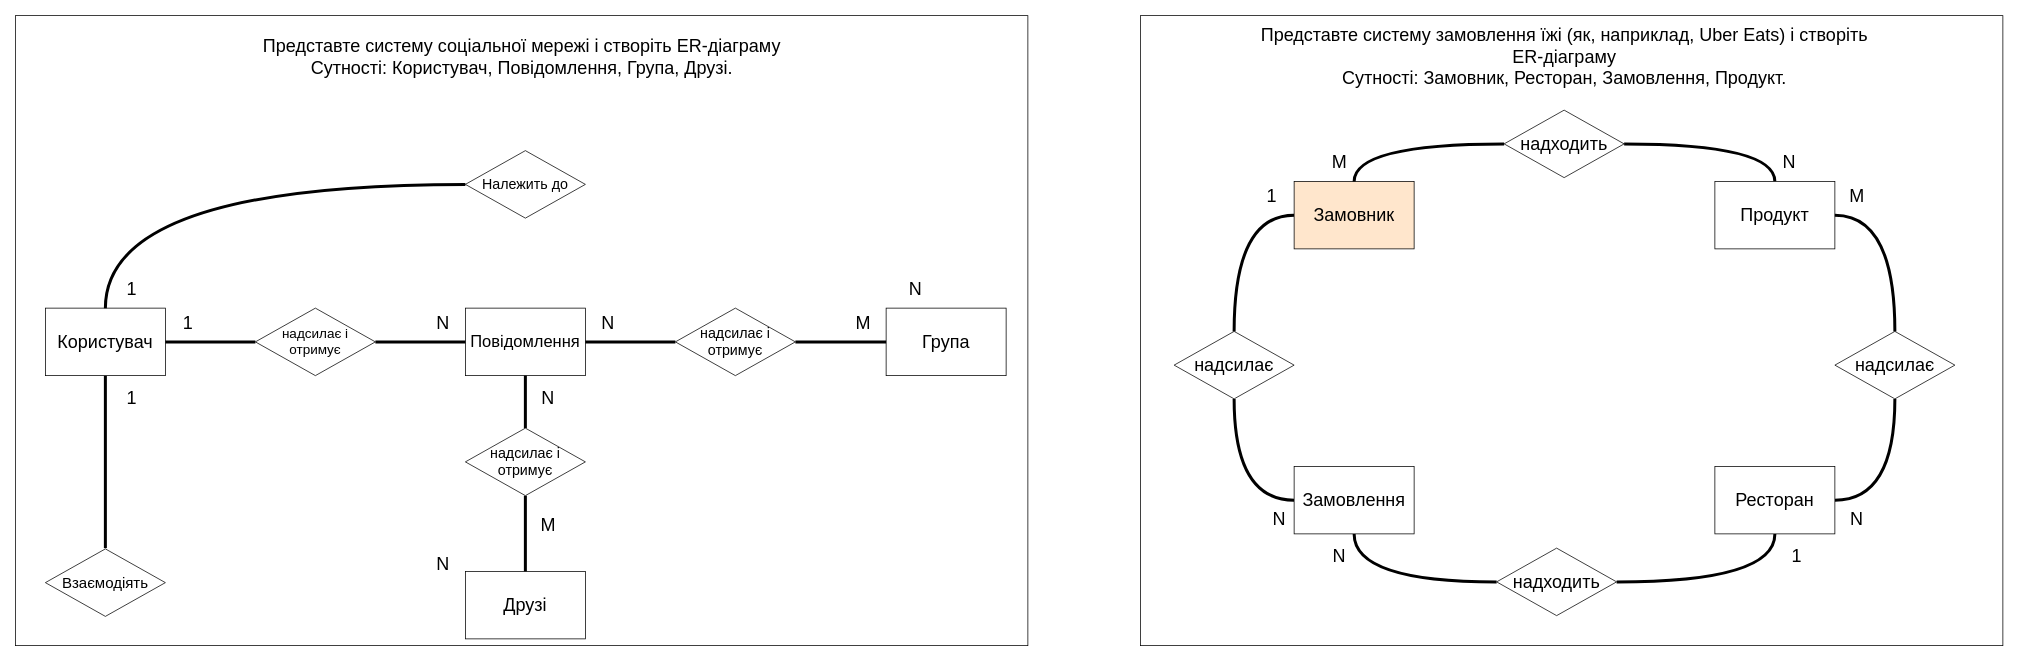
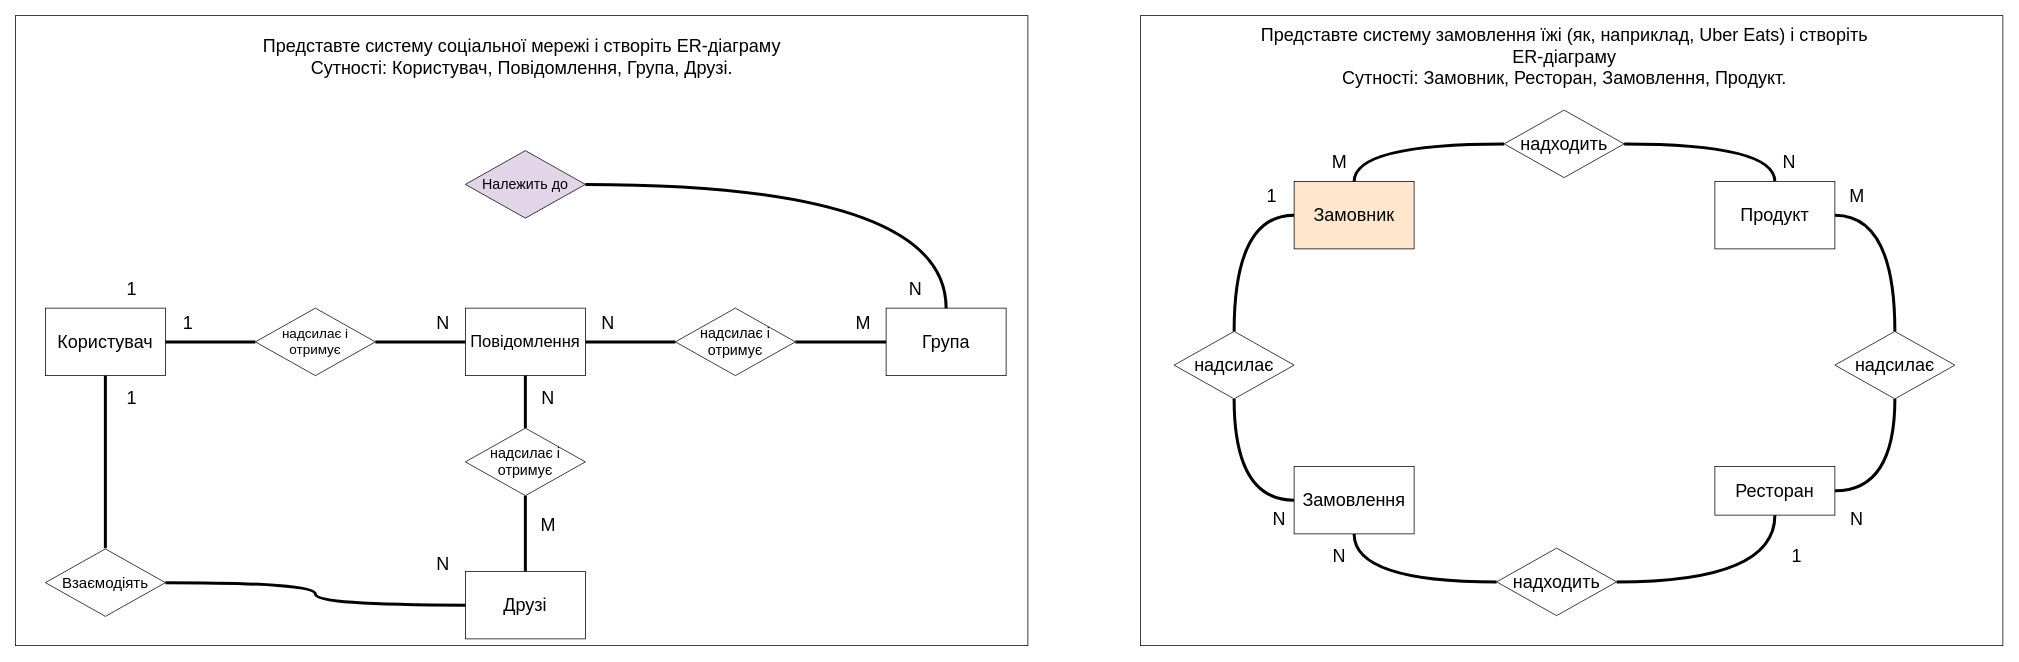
  <mxCell id="0" />
  <mxCell id="1" parent="0" />
  <mxCell id="2" value="" style="rounded=0;whiteSpace=wrap;html=1;" vertex="1" parent="1"><mxGeometry x="1520" y="20" width="1150" height="840" as="geometry" /></mxCell>
  <mxCell id="3" value="" style="rounded=0;whiteSpace=wrap;html=1;container=0;" vertex="1" parent="1"><mxGeometry x="20" y="20" width="1350" height="840" as="geometry" /></mxCell>
  <mxCell id="4" value="&lt;div style=&quot;font-size: 24px;&quot;&gt;Представте систему соціальної мережі і створіть ER-діаграму&lt;/div&gt;&lt;div style=&quot;font-size: 24px;&quot;&gt;Сутності: Користувач, Повідомлення, Група, Друзі.&lt;/div&gt;" style="text;html=1;align=center;verticalAlign=middle;resizable=0;points=[];autosize=1;strokeColor=none;fillColor=none;fontSize=24;container=0;" vertex="1" parent="1"><mxGeometry x="340" y="40" width="710" height="70" as="geometry" /></mxCell>
  <mxCell id="5" style="edgeStyle=orthogonalEdgeStyle;rounded=0;orthogonalLoop=1;jettySize=auto;html=1;endArrow=none;endFill=0;curved=1;strokeWidth=4;" edge="1" parent="1" source="6"><mxGeometry relative="1" as="geometry"><mxPoint x="140" y="730" as="targetPoint" /></mxGeometry></mxCell>
  <mxCell id="6" value="&lt;font style=&quot;font-size: 24px;&quot;&gt;Користувач&lt;/font&gt;" style="rounded=0;whiteSpace=wrap;html=1;strokeColor=default;container=0;" vertex="1" parent="1"><mxGeometry x="60" y="410" width="160" height="90" as="geometry" /></mxCell>
  <mxCell id="7" value="Повідомлення" style="rounded=0;whiteSpace=wrap;html=1;fontSize=22;strokeColor=default;container=0;" vertex="1" parent="1"><mxGeometry x="620" y="410" width="160" height="90" as="geometry" /></mxCell>
  <mxCell id="8" value="Група" style="rounded=0;whiteSpace=wrap;html=1;fontSize=24;strokeColor=default;container=0;" vertex="1" parent="1"><mxGeometry x="1181" y="410" width="160" height="90" as="geometry" /></mxCell>
  <mxCell id="9" value="Друзі" style="rounded=0;whiteSpace=wrap;html=1;fontSize=24;strokeColor=default;container=0;" vertex="1" parent="1"><mxGeometry x="620" y="761" width="160" height="90" as="geometry" /></mxCell>
  <mxCell id="10" style="edgeStyle=orthogonalEdgeStyle;rounded=0;orthogonalLoop=1;jettySize=auto;html=1;entryX=0;entryY=0.5;entryDx=0;entryDy=0;endArrow=none;endFill=0;curved=1;strokeWidth=4;" edge="1" parent="1" source="11" target="7"><mxGeometry relative="1" as="geometry" /></mxCell>
  <mxCell id="11" value="надсилає і отримує" style="rhombus;whiteSpace=wrap;html=1;fontSize=18;strokeColor=default;container=0;" vertex="1" parent="1"><mxGeometry x="340" y="410" width="160" height="90" as="geometry" /></mxCell>
  <mxCell id="12" style="edgeStyle=orthogonalEdgeStyle;rounded=0;orthogonalLoop=1;jettySize=auto;html=1;entryX=0;entryY=0.5;entryDx=0;entryDy=0;strokeWidth=4;startArrow=none;startFill=0;curved=1;endArrow=none;endFill=0;" edge="1" parent="1" source="6" target="11"><mxGeometry relative="1" as="geometry" /></mxCell>
+ <mxCell id="13" style="edgeStyle=orthogonalEdgeStyle;rounded=0;orthogonalLoop=1;jettySize=auto;html=1;entryX=0;entryY=0.5;entryDx=0;entryDy=0;endArrow=none;endFill=0;curved=1;strokeWidth=4;" edge="1" parent="1" source="14" target="9"><mxGeometry relative="1" as="geometry" /></mxCell>
  <mxCell id="14" value="Взаємодіять" style="rhombus;whiteSpace=wrap;html=1;fontSize=20;strokeColor=default;container=0;" vertex="1" parent="1"><mxGeometry x="60" y="731" width="160" height="90" as="geometry" /></mxCell>
- <mxCell id="16" value="Належить до" style="rhombus;whiteSpace=wrap;html=1;fontSize=19;strokeColor=default;container=0;" vertex="1" parent="1"><mxGeometry x="620" y="200" width="160" height="90" as="geometry" /></mxCell>
- <mxCell id="17" style="edgeStyle=orthogonalEdgeStyle;rounded=0;orthogonalLoop=1;jettySize=auto;html=1;entryX=0;entryY=0.5;entryDx=0;entryDy=0;endArrow=none;endFill=0;curved=1;strokeWidth=4;exitX=0.5;exitY=0;exitDx=0;exitDy=0;" edge="1" parent="1" source="6" target="16"><mxGeometry relative="1" as="geometry" /></mxCell>
+ <mxCell id="15" style="edgeStyle=orthogonalEdgeStyle;rounded=0;orthogonalLoop=1;jettySize=auto;html=1;endArrow=none;endFill=0;curved=1;strokeWidth=4;" edge="1" parent="1" source="16" target="8"><mxGeometry relative="1" as="geometry" /></mxCell>
+ <mxCell id="16" value="Належить до" style="rhombus;whiteSpace=wrap;html=1;fontSize=19;strokeColor=default;container=0;fillColor=#e1d5e7;" vertex="1" parent="1"><mxGeometry x="620" y="200" width="160" height="90" as="geometry" /></mxCell>
  <mxCell id="18" style="edgeStyle=orthogonalEdgeStyle;rounded=0;orthogonalLoop=1;jettySize=auto;html=1;entryX=0.5;entryY=0;entryDx=0;entryDy=0;endArrow=none;endFill=0;curved=1;strokeWidth=4;" edge="1" parent="1" source="19" target="9"><mxGeometry relative="1" as="geometry" /></mxCell>
  <mxCell id="19" value="надсилає і отримує" style="rhombus;whiteSpace=wrap;html=1;fontSize=19;strokeColor=default;container=0;" vertex="1" parent="1"><mxGeometry x="620" y="570" width="160" height="90" as="geometry" /></mxCell>
  <mxCell id="20" style="edgeStyle=orthogonalEdgeStyle;rounded=0;orthogonalLoop=1;jettySize=auto;html=1;entryX=0.5;entryY=0;entryDx=0;entryDy=0;endArrow=none;endFill=0;curved=1;strokeWidth=4;" edge="1" parent="1" source="7" target="19"><mxGeometry relative="1" as="geometry" /></mxCell>
  <mxCell id="21" style="edgeStyle=orthogonalEdgeStyle;rounded=0;orthogonalLoop=1;jettySize=auto;html=1;entryX=0;entryY=0.5;entryDx=0;entryDy=0;endArrow=none;endFill=0;curved=1;strokeWidth=4;" edge="1" parent="1" source="22" target="8"><mxGeometry relative="1" as="geometry" /></mxCell>
  <mxCell id="22" value="надсилає і отримує" style="rhombus;whiteSpace=wrap;html=1;fontSize=19;strokeColor=default;container=0;" vertex="1" parent="1"><mxGeometry x="900" y="410" width="160" height="90" as="geometry" /></mxCell>
  <mxCell id="23" style="edgeStyle=orthogonalEdgeStyle;rounded=0;orthogonalLoop=1;jettySize=auto;html=1;entryX=0;entryY=0.5;entryDx=0;entryDy=0;endArrow=none;endFill=0;curved=1;strokeWidth=4;" edge="1" parent="1" source="7" target="22"><mxGeometry relative="1" as="geometry" /></mxCell>
  <mxCell id="24" style="edgeStyle=orthogonalEdgeStyle;rounded=0;orthogonalLoop=1;jettySize=auto;html=1;entryX=0.5;entryY=0;entryDx=0;entryDy=0;exitX=0;exitY=0.5;exitDx=0;exitDy=0;endArrow=none;endFill=0;curved=1;strokeWidth=4;" edge="1" parent="1" source="25" target="29"><mxGeometry relative="1" as="geometry" /></mxCell>
  <mxCell id="25" value="&lt;span style=&quot;font-size: 24px;&quot;&gt;Замовник&lt;/span&gt;" style="rounded=0;whiteSpace=wrap;html=1;strokeColor=default;container=0;fillColor=#ffe6cc;" vertex="1" parent="1"><mxGeometry x="1725" y="241" width="160" height="90" as="geometry" /></mxCell>
  <mxCell id="26" style="edgeStyle=orthogonalEdgeStyle;rounded=0;orthogonalLoop=1;jettySize=auto;html=1;entryX=0.5;entryY=1;entryDx=0;entryDy=0;exitX=1;exitY=0.5;exitDx=0;exitDy=0;endArrow=none;endFill=0;curved=1;strokeWidth=4;" edge="1" parent="1" source="27" target="47"><mxGeometry relative="1" as="geometry" /></mxCell>
- <mxCell id="27" value="&lt;font style=&quot;font-size: 24px;&quot;&gt;Ресторан&lt;/font&gt;" style="rounded=0;whiteSpace=wrap;html=1;strokeColor=default;container=0;" vertex="1" parent="1"><mxGeometry x="2286" y="621" width="160" height="90" as="geometry" /></mxCell>
+ <mxCell id="27" value="&lt;font style=&quot;font-size: 24px;&quot;&gt;Ресторан&lt;/font&gt;" style="rounded=0;whiteSpace=wrap;html=1;strokeColor=default;container=0;" vertex="1" parent="1"><mxGeometry x="2286" y="621" width="160" height="65" as="geometry" /></mxCell>
  <mxCell id="28" style="edgeStyle=orthogonalEdgeStyle;rounded=0;orthogonalLoop=1;jettySize=auto;html=1;entryX=0;entryY=0.5;entryDx=0;entryDy=0;endArrow=none;endFill=0;curved=1;strokeWidth=4;" edge="1" parent="1" source="29" target="31"><mxGeometry relative="1" as="geometry" /></mxCell>
  <mxCell id="29" value="надсилає" style="rhombus;whiteSpace=wrap;html=1;fontSize=24;strokeColor=default;container=0;" vertex="1" parent="1"><mxGeometry x="1565" y="441" width="160" height="90" as="geometry" /></mxCell>
  <mxCell id="30" style="edgeStyle=orthogonalEdgeStyle;rounded=0;orthogonalLoop=1;jettySize=auto;html=1;entryX=0;entryY=0.5;entryDx=0;entryDy=0;exitX=0.5;exitY=1;exitDx=0;exitDy=0;endArrow=none;endFill=0;curved=1;strokeWidth=4;" edge="1" parent="1" source="31" target="45"><mxGeometry relative="1" as="geometry" /></mxCell>
  <mxCell id="31" value="&lt;font style=&quot;font-size: 24px;&quot;&gt;Замовлення&lt;/font&gt;" style="rounded=0;whiteSpace=wrap;html=1;strokeColor=default;container=0;" vertex="1" parent="1"><mxGeometry x="1725" y="621" width="160" height="90" as="geometry" /></mxCell>
  <mxCell id="32" style="edgeStyle=orthogonalEdgeStyle;rounded=0;orthogonalLoop=1;jettySize=auto;html=1;entryX=1;entryY=0.5;entryDx=0;entryDy=0;exitX=0.5;exitY=0;exitDx=0;exitDy=0;endArrow=none;endFill=0;curved=1;strokeWidth=4;" edge="1" parent="1" source="33" target="49"><mxGeometry relative="1" as="geometry" /></mxCell>
  <mxCell id="33" value="&lt;font style=&quot;font-size: 24px;&quot;&gt;Продукт&lt;/font&gt;" style="rounded=0;whiteSpace=wrap;html=1;strokeColor=default;container=0;" vertex="1" parent="1"><mxGeometry x="2286" y="241" width="160" height="90" as="geometry" /></mxCell>
  <mxCell id="34" value="1" style="text;html=1;align=center;verticalAlign=middle;resizable=0;points=[];autosize=1;strokeColor=none;fillColor=none;fontSize=24;" vertex="1" parent="1"><mxGeometry x="155" y="365" width="40" height="40" as="geometry" /></mxCell>
  <mxCell id="35" value="N" style="text;html=1;align=center;verticalAlign=middle;resizable=0;points=[];autosize=1;strokeColor=none;fillColor=none;fontSize=24;" vertex="1" parent="1"><mxGeometry x="1200" y="365" width="40" height="40" as="geometry" /></mxCell>
  <mxCell id="36" value="1" style="text;html=1;align=center;verticalAlign=middle;resizable=0;points=[];autosize=1;strokeColor=none;fillColor=none;fontSize=24;" vertex="1" parent="1"><mxGeometry x="230" y="410" width="40" height="40" as="geometry" /></mxCell>
  <mxCell id="37" value="N" style="text;html=1;align=center;verticalAlign=middle;resizable=0;points=[];autosize=1;strokeColor=none;fillColor=none;fontSize=24;" vertex="1" parent="1"><mxGeometry x="570" y="410" width="40" height="40" as="geometry" /></mxCell>
  <mxCell id="38" value="1" style="text;html=1;align=center;verticalAlign=middle;resizable=0;points=[];autosize=1;strokeColor=none;fillColor=none;fontSize=24;" vertex="1" parent="1"><mxGeometry x="155" y="510" width="40" height="40" as="geometry" /></mxCell>
  <mxCell id="39" value="N" style="text;html=1;align=center;verticalAlign=middle;resizable=0;points=[];autosize=1;strokeColor=none;fillColor=none;fontSize=24;" vertex="1" parent="1"><mxGeometry x="570" y="731" width="40" height="40" as="geometry" /></mxCell>
  <mxCell id="40" value="N" style="text;html=1;align=center;verticalAlign=middle;resizable=0;points=[];autosize=1;strokeColor=none;fillColor=none;fontSize=24;" vertex="1" parent="1"><mxGeometry x="790" y="410" width="40" height="40" as="geometry" /></mxCell>
  <mxCell id="41" value="M" style="text;html=1;align=center;verticalAlign=middle;resizable=0;points=[];autosize=1;strokeColor=none;fillColor=none;fontSize=24;" vertex="1" parent="1"><mxGeometry x="1130" y="410" width="40" height="40" as="geometry" /></mxCell>
  <mxCell id="42" value="N" style="text;html=1;align=center;verticalAlign=middle;resizable=0;points=[];autosize=1;strokeColor=none;fillColor=none;fontSize=24;" vertex="1" parent="1"><mxGeometry x="710" y="510" width="40" height="40" as="geometry" /></mxCell>
  <mxCell id="43" value="M" style="text;html=1;align=center;verticalAlign=middle;resizable=0;points=[];autosize=1;strokeColor=none;fillColor=none;fontSize=24;" vertex="1" parent="1"><mxGeometry x="710" y="680" width="40" height="40" as="geometry" /></mxCell>
  <mxCell id="44" style="edgeStyle=orthogonalEdgeStyle;rounded=0;orthogonalLoop=1;jettySize=auto;html=1;entryX=0.5;entryY=1;entryDx=0;entryDy=0;endArrow=none;endFill=0;curved=1;strokeWidth=4;" edge="1" parent="1" source="45" target="27"><mxGeometry relative="1" as="geometry"><mxPoint x="2285" y="647" as="targetPoint" /></mxGeometry></mxCell>
  <mxCell id="45" value="надходить" style="rhombus;whiteSpace=wrap;html=1;fontSize=24;strokeColor=default;container=0;" vertex="1" parent="1"><mxGeometry x="1995" y="730" width="160" height="90" as="geometry" /></mxCell>
  <mxCell id="46" style="edgeStyle=orthogonalEdgeStyle;rounded=0;orthogonalLoop=1;jettySize=auto;html=1;entryX=1;entryY=0.5;entryDx=0;entryDy=0;endArrow=none;endFill=0;curved=1;strokeWidth=4;" edge="1" parent="1" source="47" target="33"><mxGeometry relative="1" as="geometry" /></mxCell>
  <mxCell id="47" value="надсилає" style="rhombus;whiteSpace=wrap;html=1;fontSize=24;strokeColor=default;container=0;" vertex="1" parent="1"><mxGeometry x="2446" y="441" width="160" height="90" as="geometry" /></mxCell>
  <mxCell id="48" style="edgeStyle=orthogonalEdgeStyle;rounded=0;orthogonalLoop=1;jettySize=auto;html=1;entryX=0.5;entryY=0;entryDx=0;entryDy=0;endArrow=none;endFill=0;curved=1;strokeWidth=4;" edge="1" parent="1" source="49" target="25"><mxGeometry relative="1" as="geometry" /></mxCell>
  <mxCell id="49" value="надходить" style="rhombus;whiteSpace=wrap;html=1;fontSize=24;strokeColor=default;container=0;" vertex="1" parent="1"><mxGeometry x="2005" y="146" width="160" height="90" as="geometry" /></mxCell>
  <mxCell id="50" value="1" style="text;html=1;align=center;verticalAlign=middle;resizable=0;points=[];autosize=1;strokeColor=none;fillColor=none;fontSize=24;" vertex="1" parent="1"><mxGeometry x="1675" y="241" width="40" height="40" as="geometry" /></mxCell>
  <mxCell id="51" value="N" style="text;html=1;align=center;verticalAlign=middle;resizable=0;points=[];autosize=1;strokeColor=none;fillColor=none;fontSize=24;" vertex="1" parent="1"><mxGeometry x="1685" y="671" width="40" height="40" as="geometry" /></mxCell>
  <mxCell id="52" value="N" style="text;html=1;align=center;verticalAlign=middle;resizable=0;points=[];autosize=1;strokeColor=none;fillColor=none;fontSize=24;" vertex="1" parent="1"><mxGeometry x="1765" y="721" width="40" height="40" as="geometry" /></mxCell>
  <mxCell id="53" value="1" style="text;html=1;align=center;verticalAlign=middle;resizable=0;points=[];autosize=1;strokeColor=none;fillColor=none;fontSize=24;" vertex="1" parent="1"><mxGeometry x="2375" y="721" width="40" height="40" as="geometry" /></mxCell>
  <mxCell id="54" value="N" style="text;html=1;align=center;verticalAlign=middle;resizable=0;points=[];autosize=1;strokeColor=none;fillColor=none;fontSize=24;" vertex="1" parent="1"><mxGeometry x="2455" y="671" width="40" height="40" as="geometry" /></mxCell>
  <mxCell id="55" value="M" style="text;html=1;align=center;verticalAlign=middle;resizable=0;points=[];autosize=1;strokeColor=none;fillColor=none;fontSize=24;" vertex="1" parent="1"><mxGeometry x="2455" y="241" width="40" height="40" as="geometry" /></mxCell>
  <mxCell id="56" value="N" style="text;html=1;align=center;verticalAlign=middle;resizable=0;points=[];autosize=1;strokeColor=none;fillColor=none;fontSize=24;" vertex="1" parent="1"><mxGeometry x="2365" y="196" width="40" height="40" as="geometry" /></mxCell>
  <mxCell id="57" value="M" style="text;html=1;align=center;verticalAlign=middle;resizable=0;points=[];autosize=1;strokeColor=none;fillColor=none;fontSize=24;" vertex="1" parent="1"><mxGeometry x="1765" y="196" width="40" height="40" as="geometry" /></mxCell>
  <mxCell id="58" value="&lt;div style=&quot;font-size: 24px;&quot;&gt;&lt;div&gt;Представте систему замовлення їжі (як, наприклад, Uber Eats) і створіть&lt;/div&gt;&lt;div&gt;ER-діаграму&lt;/div&gt;&lt;div&gt;Сутності: Замовник, Ресторан, Замовлення, Продукт.&lt;/div&gt;&lt;/div&gt;" style="text;html=1;align=center;verticalAlign=middle;resizable=0;points=[];autosize=1;strokeColor=none;fillColor=none;fontSize=24;container=0;" vertex="1" parent="1"><mxGeometry x="1670" y="25" width="830" height="100" as="geometry" /></mxCell>
